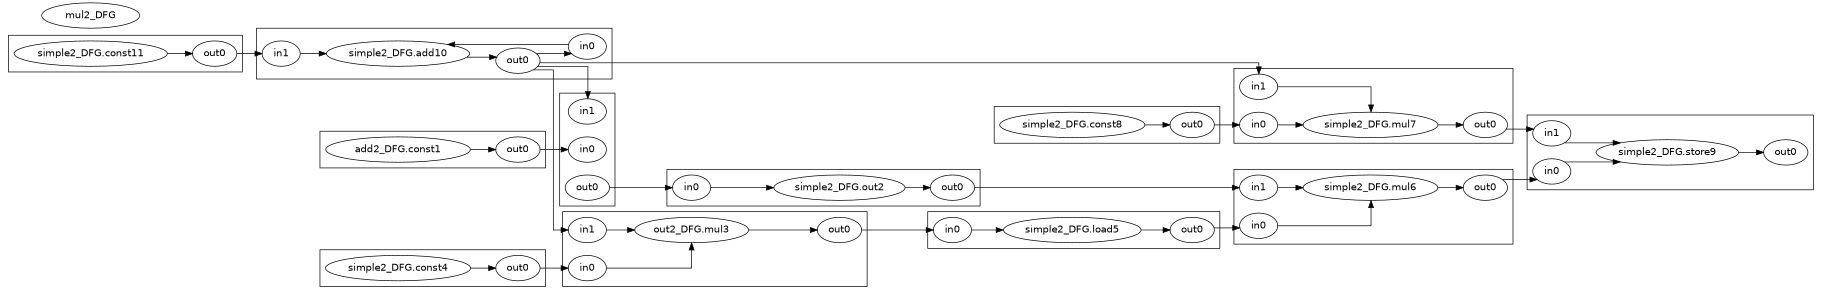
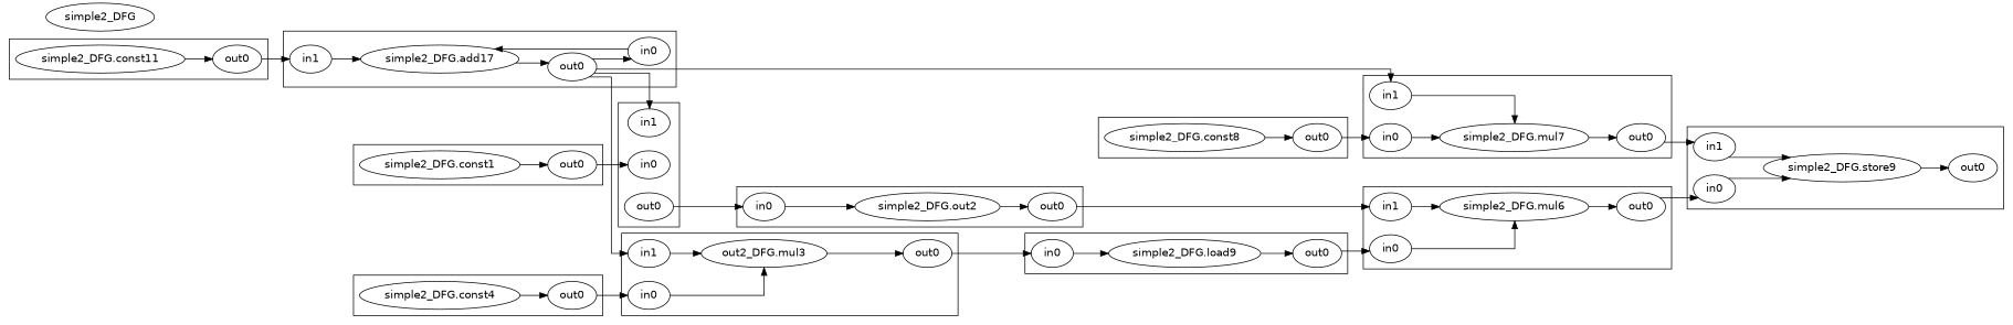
  digraph {
    fontname="DejaVu Sans"
    rankdir=LR
    splines=ortho
    node [fontname="DejaVu Sans"]
    edge [fontname="DejaVu Sans"]
-   n1 [label="simple2_DFG.load5"]
+   n1 [label="simple2_DFG.load9"]
    n2 [label=in0]
    n3 [label=out0]
    n4 [label=in0]
    n5 [label=in1]
    n6 [label=out0]
-   n7 [label="simple2_DFG.add10"]
+   n7 [label="simple2_DFG.add17"]
    n8 [label=in0]
    n9 [label=out0]
    n10 [label=in1]
    n11 [label="simple2_DFG.out2"]
    n12 [label=in0]
    n13 [label=out0]
    n14 [label="simple2_DFG.const11"]
    n15 [label=out0]
    n16 [label="out2_DFG.mul3"]
    n17 [label=in0]
    n18 [label=out0]
    n19 [label=in1]
    n20 [label="simple2_DFG.store9"]
    n21 [label=in0]
    n22 [label=out0]
    n23 [label=in1]
    n24 [label="simple2_DFG.const8"]
    n25 [label=out0]
-   n26 [label="add2_DFG.const1"]
+   n26 [label="simple2_DFG.const1"]
    n27 [label=out0]
    n28 [label="simple2_DFG.mul6"]
    n29 [label=in1]
    n30 [label=out0]
    n31 [label=in0]
    n32 [label="simple2_DFG.mul7"]
    n33 [label=in1]
    n34 [label=in0]
    n35 [label=out0]
    n36 [label="simple2_DFG.const4"]
    n37 [label=out0]
-   n38 [label=mul2_DFG]
+   n38 [label=simple2_DFG]
    subgraph cluster_1 {
      n1
      n2
      n3
    }
    subgraph cluster_2 {
      n4
      n5
      n6
    }
    subgraph cluster_3 {
      n7
      n8
      n9
      n10
    }
    subgraph cluster_4 {
      n11
      n12
      n13
    }
    subgraph cluster_5 {
      n14
      n15
    }
    subgraph cluster_6 {
      n16
      n17
      n18
      n19
    }
    subgraph cluster_7 {
      n20
      n21
      n22
      n23
    }
    subgraph cluster_8 {
      n24
      n25
    }
    subgraph cluster_9 {
      n26
      n27
    }
    subgraph cluster_10 {
      n28
      n29
      n30
      n31
    }
    subgraph cluster_11 {
      n32
      n33
      n34
      n35
    }
    subgraph cluster_12 {
      n36
      n37
    }
    n1 -> n3
    n2 -> n1
    n3 -> n31
    n6 -> n12
    n7 -> n9
    n8 -> n7
    n9 -> n5
    n9 -> n8
    n9 -> n19
    n9 -> n33
    n10 -> n7
    n11 -> n13
    n12 -> n11
    n13 -> n29
    n14 -> n15
    n15 -> n10
    n16 -> n18
    n17 -> n16
    n18 -> n2
    n19 -> n16
    n20 -> n22
    n21 -> n20
    n23 -> n20
    n24 -> n25
    n25 -> n34
    n26 -> n27
    n27 -> n4
    n28 -> n30
    n29 -> n28
    n30 -> n21
    n31 -> n28
    n32 -> n35
    n33 -> n32
    n34 -> n32
    n35 -> n23
    n36 -> n37
    n37 -> n17
  }
